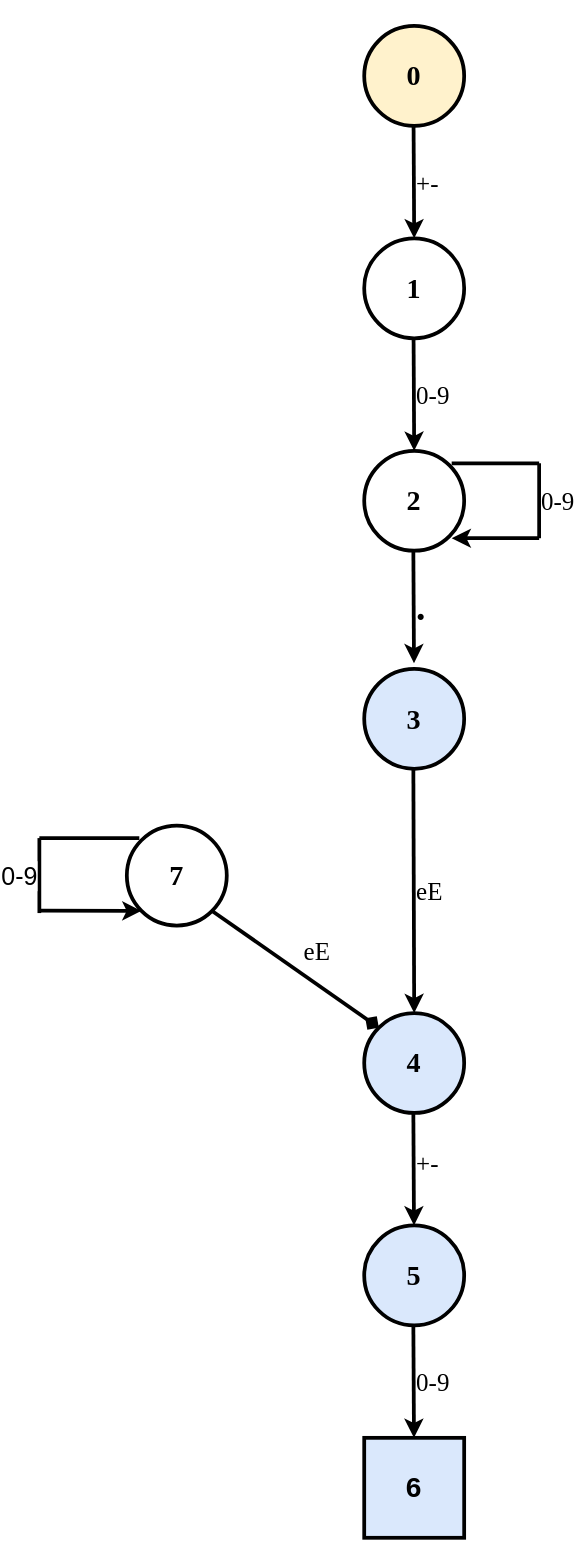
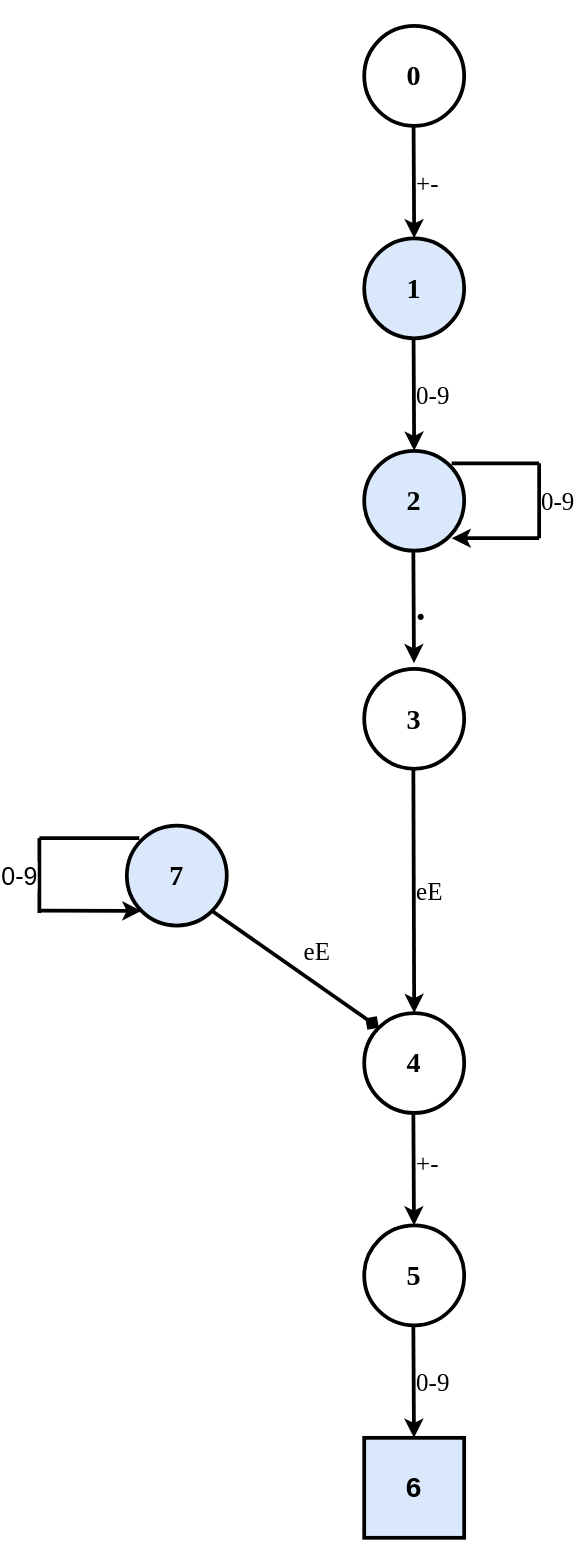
  <mxCell id="0" />
  <mxCell id="1" parent="0" />
- <mxCell id="2" value="&lt;h2&gt;0&lt;/h2&gt;" style="ellipse;whiteSpace=wrap;html=1;aspect=fixed;strokeWidth=3;fontFamily=Verdana;fontSize=15;fillColor=#fff2cc;" parent="1" vertex="1"><mxGeometry x="280" y="20" width="80" height="80" as="geometry" /></mxCell>
+ <mxCell id="2" value="&lt;h2&gt;0&lt;/h2&gt;" style="ellipse;whiteSpace=wrap;html=1;aspect=fixed;strokeWidth=3;fontFamily=Verdana;fontSize=15;" parent="1" vertex="1"><mxGeometry x="280" y="20" width="80" height="80" as="geometry" /></mxCell>
  <mxCell id="3" value="+-" style="endArrow=classic;html=1;fontFamily=Verdana;strokeWidth=3;rounded=1;jumpStyle=none;align=left;verticalAlign=middle;fontSize=20;fontStyle=0" edge="1" parent="1"><mxGeometry width="50" height="50" relative="1" as="geometry"><mxPoint x="319.5" y="100" as="sourcePoint" /><mxPoint x="320" y="190" as="targetPoint" /></mxGeometry></mxCell>
- <mxCell id="4" value="&lt;h2&gt;1&lt;/h2&gt;" style="ellipse;whiteSpace=wrap;html=1;aspect=fixed;strokeWidth=3;fontFamily=Verdana;fontSize=15;" vertex="1" parent="1"><mxGeometry x="280" y="190" width="80" height="80" as="geometry" /></mxCell>
+ <mxCell id="4" value="&lt;h2&gt;1&lt;/h2&gt;" style="ellipse;whiteSpace=wrap;html=1;aspect=fixed;strokeWidth=3;fontFamily=Verdana;fontSize=15;fillColor=#dae8fc;" vertex="1" parent="1"><mxGeometry x="280" y="190" width="80" height="80" as="geometry" /></mxCell>
  <mxCell id="5" value="0-9" style="endArrow=classic;html=1;fontFamily=Verdana;strokeWidth=3;rounded=1;jumpStyle=none;align=left;verticalAlign=middle;fontSize=20;" edge="1" parent="1"><mxGeometry width="50" height="50" relative="1" as="geometry"><mxPoint x="319.5" y="270" as="sourcePoint" /><mxPoint x="320" y="360" as="targetPoint" /></mxGeometry></mxCell>
- <mxCell id="6" value="&lt;h2&gt;2&lt;/h2&gt;" style="ellipse;whiteSpace=wrap;html=1;aspect=fixed;strokeWidth=3;fontFamily=Verdana;shadow=0;sketch=0;fontSize=15;" vertex="1" parent="1"><mxGeometry x="280" y="360" width="80" height="80" as="geometry" /></mxCell>
+ <mxCell id="6" value="&lt;h2&gt;2&lt;/h2&gt;" style="ellipse;whiteSpace=wrap;html=1;aspect=fixed;strokeWidth=3;fontFamily=Verdana;shadow=0;sketch=0;fontSize=15;fillColor=#dae8fc;" vertex="1" parent="1"><mxGeometry x="280" y="360" width="80" height="80" as="geometry" /></mxCell>
  <mxCell id="7" value="" style="endArrow=none;html=1;fontFamily=Verdana;fontSize=20;strokeWidth=3;" edge="1" parent="1"><mxGeometry width="50" height="50" relative="1" as="geometry"><mxPoint x="350" y="370" as="sourcePoint" /><mxPoint x="420" y="370" as="targetPoint" /><Array as="points"><mxPoint x="390" y="370" /></Array></mxGeometry></mxCell>
  <mxCell id="8" value="" style="endArrow=classic;html=1;fontFamily=Verdana;fontSize=20;strokeWidth=3;" edge="1" parent="1"><mxGeometry width="50" height="50" relative="1" as="geometry"><mxPoint x="420" y="430" as="sourcePoint" /><mxPoint x="350" y="430" as="targetPoint" /></mxGeometry></mxCell>
  <mxCell id="9" value="0-9" style="endArrow=none;html=1;fontFamily=Verdana;fontSize=20;strokeWidth=3;align=left;" edge="1" parent="1"><mxGeometry width="50" height="50" relative="1" as="geometry"><mxPoint x="420" y="430" as="sourcePoint" /><mxPoint x="420" y="370" as="targetPoint" /></mxGeometry></mxCell>
  <mxCell id="10" value="." style="endArrow=classic;html=1;fontFamily=Verdana;strokeWidth=3;rounded=1;jumpStyle=none;align=left;verticalAlign=middle;fontSize=30;fontStyle=1" edge="1" parent="1"><mxGeometry width="50" height="50" relative="1" as="geometry"><mxPoint x="319.33" y="440" as="sourcePoint" /><mxPoint x="319.83" y="530" as="targetPoint" /></mxGeometry></mxCell>
- <mxCell id="11" value="&lt;h2&gt;3&lt;/h2&gt;" style="ellipse;whiteSpace=wrap;html=1;aspect=fixed;strokeWidth=3;fontFamily=Verdana;fontSize=15;fillColor=#dae8fc;" vertex="1" parent="1"><mxGeometry x="280" y="534.5" width="80" height="80" as="geometry" /></mxCell>
+ <mxCell id="11" value="&lt;h2&gt;3&lt;/h2&gt;" style="ellipse;whiteSpace=wrap;html=1;aspect=fixed;strokeWidth=3;fontFamily=Verdana;fontSize=15;" vertex="1" parent="1"><mxGeometry x="280" y="534.5" width="80" height="80" as="geometry" /></mxCell>
  <mxCell id="12" value="eE" style="endArrow=classic;html=1;fontFamily=Verdana;strokeWidth=3;rounded=1;jumpStyle=none;align=left;verticalAlign=middle;fontSize=20;fontStyle=0" edge="1" parent="1"><mxGeometry width="50" height="50" relative="1" as="geometry"><mxPoint x="319.33" y="614.5" as="sourcePoint" /><mxPoint x="320" y="810" as="targetPoint" /></mxGeometry></mxCell>
- <mxCell id="13" value="&lt;h2&gt;4&lt;/h2&gt;" style="ellipse;whiteSpace=wrap;html=1;aspect=fixed;strokeWidth=3;fontFamily=Verdana;fontSize=15;fillColor=#dae8fc;" vertex="1" parent="1"><mxGeometry x="280" y="810" width="80" height="80" as="geometry" /></mxCell>
+ <mxCell id="13" value="&lt;h2&gt;4&lt;/h2&gt;" style="ellipse;whiteSpace=wrap;html=1;aspect=fixed;strokeWidth=3;fontFamily=Verdana;fontSize=15;" vertex="1" parent="1"><mxGeometry x="280" y="810" width="80" height="80" as="geometry" /></mxCell>
  <mxCell id="14" value="+-" style="endArrow=classic;html=1;fontFamily=Verdana;strokeWidth=3;rounded=1;jumpStyle=none;align=left;verticalAlign=middle;fontSize=20;fontStyle=0" edge="1" parent="1"><mxGeometry x="-0.111" width="50" height="50" relative="1" as="geometry"><mxPoint x="319.33" y="890" as="sourcePoint" /><mxPoint x="319.83" y="980" as="targetPoint" /><mxPoint as="offset" /></mxGeometry></mxCell>
- <mxCell id="15" value="&lt;h2&gt;5&lt;/h2&gt;" style="ellipse;whiteSpace=wrap;html=1;aspect=fixed;strokeWidth=3;fontFamily=Verdana;fontSize=15;fillColor=#dae8fc;" vertex="1" parent="1"><mxGeometry x="280" y="980" width="80" height="80" as="geometry" /></mxCell>
+ <mxCell id="15" value="&lt;h2&gt;5&lt;/h2&gt;" style="ellipse;whiteSpace=wrap;html=1;aspect=fixed;strokeWidth=3;fontFamily=Verdana;fontSize=15;" vertex="1" parent="1"><mxGeometry x="280" y="980" width="80" height="80" as="geometry" /></mxCell>
  <mxCell id="16" value="0-9" style="endArrow=classic;html=1;fontFamily=Verdana;strokeWidth=3;rounded=1;jumpStyle=none;align=left;verticalAlign=middle;fontSize=20;" edge="1" parent="1"><mxGeometry width="50" height="50" relative="1" as="geometry"><mxPoint x="319.33" y="1060" as="sourcePoint" /><mxPoint x="319.83" y="1150" as="targetPoint" /></mxGeometry></mxCell>
  <mxCell id="17" value="&lt;h2&gt;6&lt;/h2&gt;" style="whiteSpace=wrap;html=1;aspect=fixed;shadow=0;sketch=0;fontFamily=Helvetica;fontSize=15;strokeWidth=3;fillColor=#dae8fc;" vertex="1" parent="1"><mxGeometry x="280" y="1150" width="80" height="80" as="geometry" /></mxCell>
- <mxCell id="18" value="&lt;h2&gt;7&lt;/h2&gt;" style="ellipse;whiteSpace=wrap;html=1;aspect=fixed;strokeWidth=3;fontFamily=Verdana;fontSize=15;" vertex="1" parent="1"><mxGeometry x="90" y="660" width="80" height="80" as="geometry" /></mxCell>
+ <mxCell id="18" value="&lt;h2&gt;7&lt;/h2&gt;" style="ellipse;whiteSpace=wrap;html=1;aspect=fixed;strokeWidth=3;fontFamily=Verdana;fontSize=15;fillColor=#dae8fc;" vertex="1" parent="1"><mxGeometry x="90" y="660" width="80" height="80" as="geometry" /></mxCell>
  <mxCell id="19" value="" style="endArrow=none;html=1;fontFamily=Helvetica;fontSize=15;strokeWidth=3;" edge="1" parent="1"><mxGeometry width="50" height="50" relative="1" as="geometry"><mxPoint x="20" y="670" as="sourcePoint" /><mxPoint x="100" y="670" as="targetPoint" /></mxGeometry></mxCell>
  <mxCell id="20" value="" style="endArrow=classic;html=1;fontFamily=Helvetica;fontSize=15;strokeWidth=3;entryX=0;entryY=1;entryDx=0;entryDy=0;" edge="1" parent="1" target="18"><mxGeometry width="50" height="50" relative="1" as="geometry"><mxPoint x="20" y="728" as="sourcePoint" /><mxPoint x="100" y="670" as="targetPoint" /></mxGeometry></mxCell>
  <mxCell id="21" value="0-9" style="endArrow=none;html=1;fontFamily=Helvetica;fontSize=20;strokeWidth=3;align=right;" edge="1" parent="1"><mxGeometry width="50" height="50" relative="1" as="geometry"><mxPoint x="20" y="730" as="sourcePoint" /><mxPoint x="20" y="670" as="targetPoint" /></mxGeometry></mxCell>
  <mxCell id="22" value="eE" style="endArrow=diamond;html=1;fontFamily=Verdana;strokeWidth=3;rounded=1;jumpStyle=none;align=left;verticalAlign=middle;fontSize=20;fontStyle=0;entryX=0;entryY=0;entryDx=0;entryDy=0;exitX=1;exitY=1;exitDx=0;exitDy=0;" edge="1" parent="1" source="18" target="13"><mxGeometry x="-0.055" y="15" width="50" height="50" relative="1" as="geometry"><mxPoint x="160" y="730" as="sourcePoint" /><mxPoint x="160.67" y="925.5" as="targetPoint" /><mxPoint as="offset" /></mxGeometry></mxCell>
